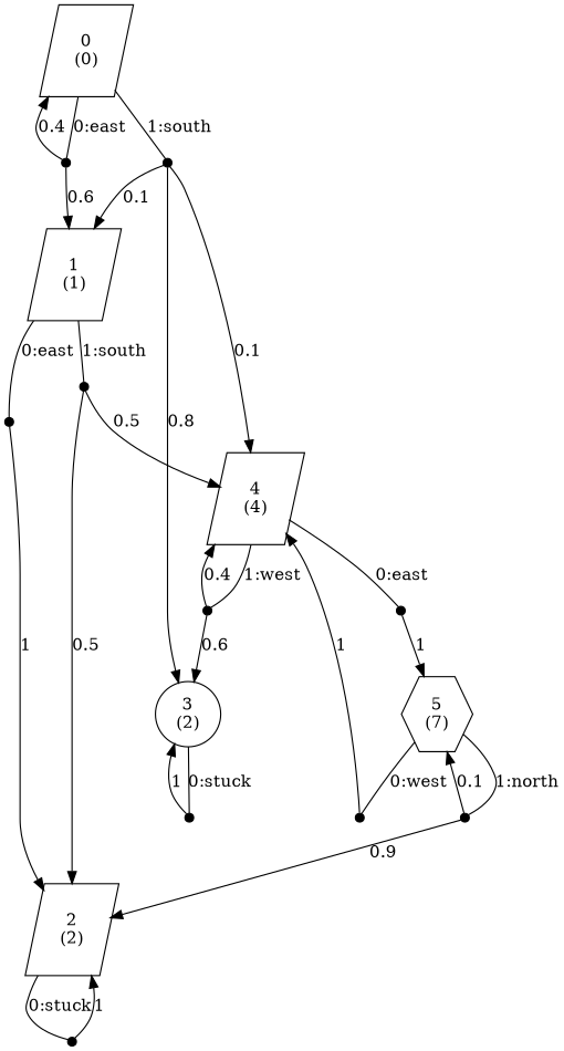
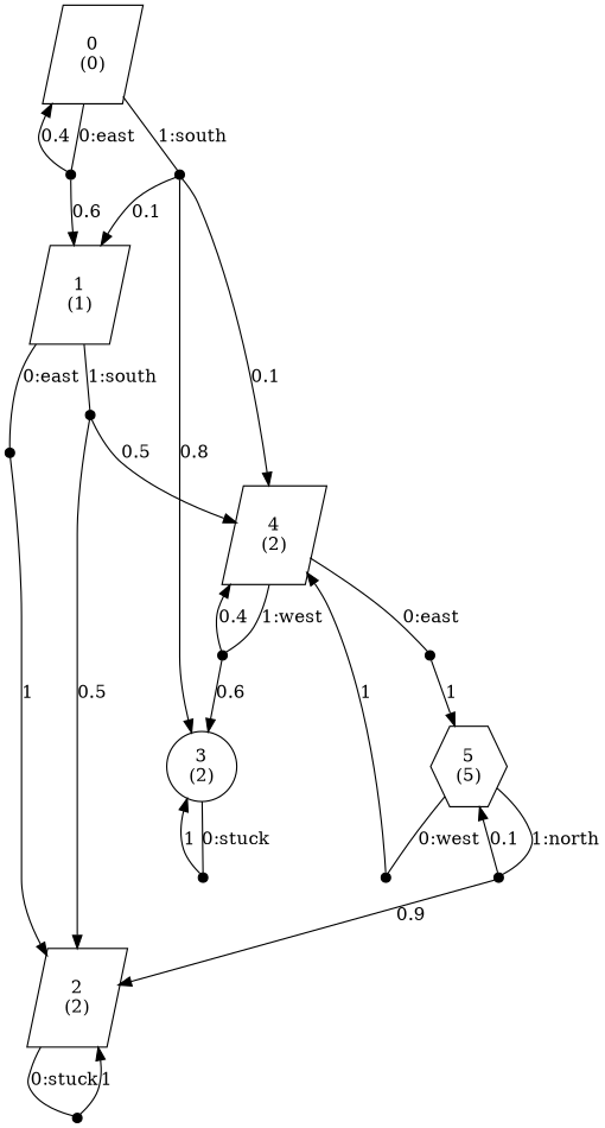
  digraph {
    node [shape=point]
    n1 [label="0\n(0)" shape=parallelogram]
    n0_0 [height=0.1 width=0.1]
    n0_1 [height=0.1 width=0.1]
    n4 [label="1\n(1)" shape=parallelogram]
    n5 [label="3\n(2)" shape=circle]
-   n6 [label="4\n(4)" shape=parallelogram]
+   n6 [label="4\n(2)" shape=parallelogram]
    n1_0 [height=0.1 width=0.1]
    n1_1 [height=0.1 width=0.1]
    n9 [label="2\n(2)" shape=parallelogram]
    n3_0 [height=0.1 width=0.1]
    n4_0 [height=0.1 width=0.1]
    n4_1 [height=0.1 width=0.1]
-   n13 [label="5\n(7)" shape=hexagon]
+   n13 [label="5\n(5)" shape=hexagon]
    n2_0 [height=0.1 width=0.1]
    n5_0 [height=0.1 width=0.1]
    n5_1 [height=0.1 width=0.1]
    n1 -> n0_0 [arrowhead=none label="0:east"]
    n1 -> n0_1 [arrowhead=none label="1:south"]
    n0_0 -> n1 [label=0.4]
    n0_0 -> n4 [label=0.6]
    n0_1 -> n4 [label=0.1]
    n0_1 -> n5 [label=0.8]
    n0_1 -> n6 [label=0.1]
    n4 -> n1_0 [arrowhead=none label="0:east"]
    n4 -> n1_1 [arrowhead=none label="1:south"]
    n5 -> n3_0 [arrowhead=none label="0:stuck"]
    n6 -> n4_0 [arrowhead=none label="0:east"]
    n6 -> n4_1 [arrowhead=none label="1:west"]
    n1_0 -> n9 [label=1]
    n1_1 -> n6 [label=0.5]
    n1_1 -> n9 [label=0.5]
    n9 -> n2_0 [arrowhead=none label="0:stuck"]
    n3_0 -> n5 [label=1]
    n4_0 -> n13 [label=1]
    n4_1 -> n5 [label=0.6]
    n4_1 -> n6 [label=0.4]
    n13 -> n5_0 [arrowhead=none label="0:west"]
    n13 -> n5_1 [arrowhead=none label="1:north"]
    n2_0 -> n9 [label=1]
    n5_0 -> n6 [label=1]
    n5_1 -> n9 [label=0.9]
    n5_1 -> n13 [label=0.1]
  }
